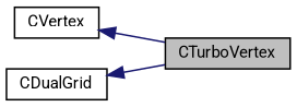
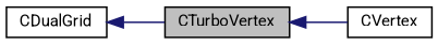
  digraph {
    fontname=Roboto
    rankdir=LR
    node [color=black fillcolor=white fontname=Roboto fontsize=10 shape=record style=filled]
    edge [color=midnightblue dir=back fontname=Roboto fontsize=10 labelfontname=Helvetica labelfontsize=10 style=solid]
    n1 [fillcolor=grey75 fontcolor=black height=0.2 label=CTurboVertex width=0.4]
    n2 [height=0.2 label=CVertex width=0.4]
    n3 [height=0.2 label=CDualGrid width=0.4]
-   n2 -> n1
+   n1 -> n2
    n3 -> n1
  }
